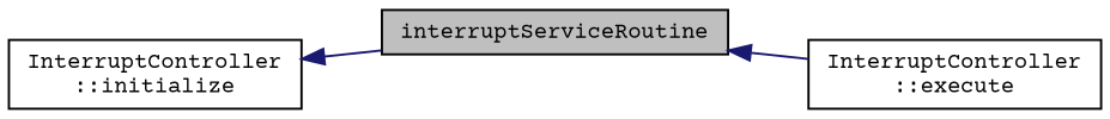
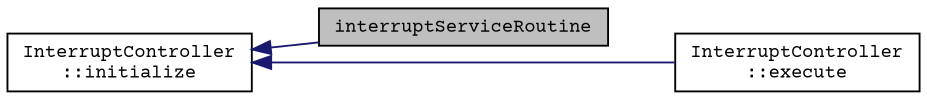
  digraph {
    fontname="Courier Prime"
    rankdir=LR
    node [color=black fillcolor=white fontname="Courier Prime" fontsize=10 shape=record style=filled]
    edge [color=midnightblue dir=back fontname="Courier Prime" fontsize=10 labelfontname=Helvetica labelfontsize=10 style=solid]
    n1 [fillcolor=grey75 fontcolor=black height=0.2 label=interruptServiceRoutine width=0.4]
    n2 [height=0.2 label="InterruptController\l::initialize" width=0.4]
    n3 [height=0.2 label="InterruptController\l::execute" width=0.4]
    n2 -> n1
-   n1 -> n3
+   n2 -> n3
  }
